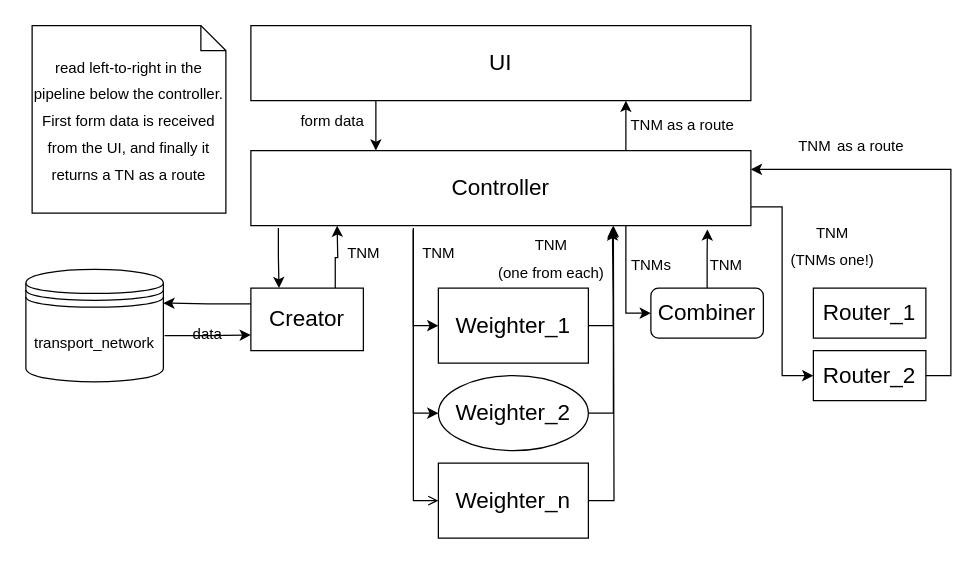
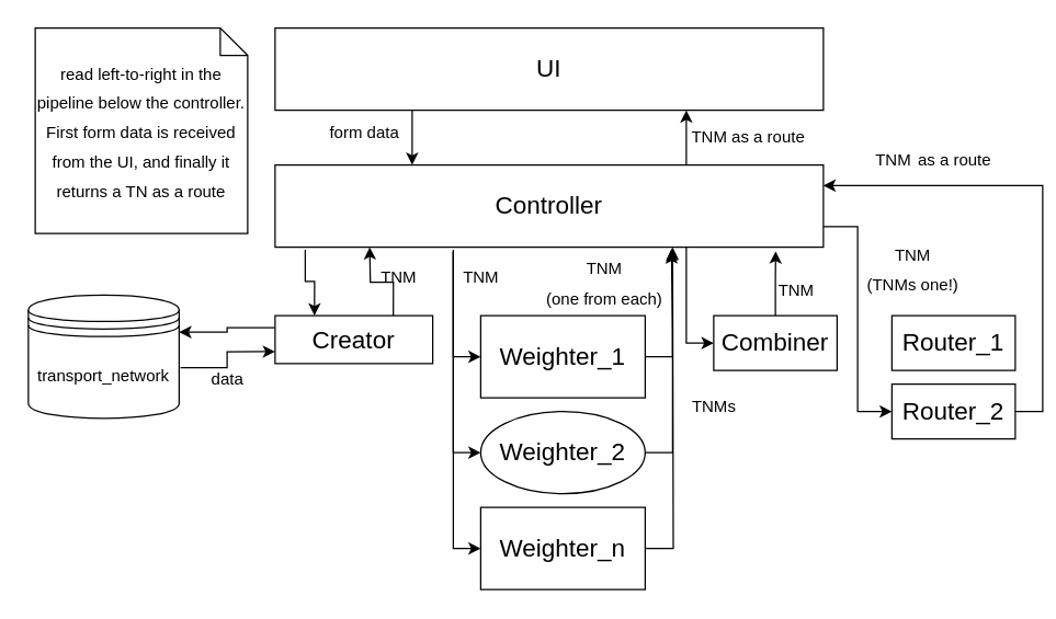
  <mxCell id="0" />
  <mxCell id="1" parent="0" />
  <mxCell id="2" style="edgeStyle=orthogonalEdgeStyle;rounded=0;orthogonalLoop=1;jettySize=auto;html=1;exitX=0.25;exitY=1;exitDx=0;exitDy=0;entryX=0.25;entryY=0;entryDx=0;entryDy=0;fontSize=18;" edge="1" parent="1" source="3" target="11"><mxGeometry relative="1" as="geometry" /></mxCell>
  <mxCell id="3" value="&lt;font style=&quot;font-size: 18px&quot;&gt;UI&lt;/font&gt;" style="rounded=0;whiteSpace=wrap;html=1;" vertex="1" parent="1"><mxGeometry x="200" y="20" width="400" height="60" as="geometry" /></mxCell>
  <mxCell id="4" style="edgeStyle=orthogonalEdgeStyle;rounded=0;orthogonalLoop=1;jettySize=auto;html=1;exitX=0.055;exitY=1.033;exitDx=0;exitDy=0;fontSize=18;entryX=0.25;entryY=0;entryDx=0;entryDy=0;exitPerimeter=0;" edge="1" parent="1" source="11" target="16"><mxGeometry relative="1" as="geometry" /></mxCell>
  <mxCell id="5" style="edgeStyle=orthogonalEdgeStyle;rounded=0;orthogonalLoop=1;jettySize=auto;html=1;exitX=0.325;exitY=1.05;exitDx=0;exitDy=0;entryX=0;entryY=0.5;entryDx=0;entryDy=0;fontSize=12;exitPerimeter=0;" edge="1" parent="1" source="11" target="18"><mxGeometry relative="1" as="geometry" /></mxCell>
  <mxCell id="6" style="edgeStyle=orthogonalEdgeStyle;rounded=0;orthogonalLoop=1;jettySize=auto;html=1;exitX=0.325;exitY=1.05;exitDx=0;exitDy=0;entryX=0;entryY=0.5;entryDx=0;entryDy=0;fontSize=12;exitPerimeter=0;" edge="1" parent="1" source="11" target="20"><mxGeometry relative="1" as="geometry" /></mxCell>
- <mxCell id="7" style="edgeStyle=orthogonalEdgeStyle;rounded=0;orthogonalLoop=1;jettySize=auto;html=1;exitX=0.325;exitY=1.033;exitDx=0;exitDy=0;entryX=0;entryY=0.5;entryDx=0;entryDy=0;fontSize=12;exitPerimeter=0;endArrow=open;" edge="1" parent="1" source="11" target="22"><mxGeometry relative="1" as="geometry" /></mxCell>
+ <mxCell id="7" style="edgeStyle=orthogonalEdgeStyle;rounded=0;orthogonalLoop=1;jettySize=auto;html=1;exitX=0.325;exitY=1.033;exitDx=0;exitDy=0;entryX=0;entryY=0.5;entryDx=0;entryDy=0;fontSize=12;exitPerimeter=0;" edge="1" parent="1" source="11" target="22"><mxGeometry relative="1" as="geometry" /></mxCell>
  <mxCell id="8" style="edgeStyle=orthogonalEdgeStyle;rounded=0;orthogonalLoop=1;jettySize=auto;html=1;exitX=0.75;exitY=0;exitDx=0;exitDy=0;entryX=0.75;entryY=1;entryDx=0;entryDy=0;fontSize=18;" edge="1" parent="1" source="11" target="3"><mxGeometry relative="1" as="geometry" /></mxCell>
  <mxCell id="9" style="edgeStyle=orthogonalEdgeStyle;rounded=0;orthogonalLoop=1;jettySize=auto;html=1;exitX=0.75;exitY=1;exitDx=0;exitDy=0;entryX=0;entryY=0.5;entryDx=0;entryDy=0;fontSize=12;" edge="1" parent="1" source="11" target="31"><mxGeometry relative="1" as="geometry" /></mxCell>
  <mxCell id="10" style="edgeStyle=orthogonalEdgeStyle;rounded=0;orthogonalLoop=1;jettySize=auto;html=1;exitX=1;exitY=0.75;exitDx=0;exitDy=0;entryX=0;entryY=0.5;entryDx=0;entryDy=0;fontSize=18;" edge="1" parent="1" source="11" target="36"><mxGeometry relative="1" as="geometry" /></mxCell>
  <mxCell id="11" value="&lt;font style=&quot;font-size: 18px&quot;&gt;Controller&lt;/font&gt;" style="rounded=0;whiteSpace=wrap;html=1;" vertex="1" parent="1"><mxGeometry x="200" y="120" width="400" height="60" as="geometry" /></mxCell>
  <mxCell id="12" value="&lt;font style=&quot;font-size: 12px&quot;&gt;form data&lt;/font&gt;" style="text;html=1;align=center;verticalAlign=middle;resizable=0;points=[];autosize=1;strokeColor=none;fillColor=none;fontSize=18;" vertex="1" parent="1"><mxGeometry x="230" y="80" width="70" height="30" as="geometry" /></mxCell>
  <mxCell id="13" value="TNM as a route" style="text;html=1;align=center;verticalAlign=middle;resizable=0;points=[];autosize=1;strokeColor=none;fillColor=none;fontSize=12;" vertex="1" parent="1"><mxGeometry x="500" y="90" width="90" height="20" as="geometry" /></mxCell>
  <mxCell id="14" style="edgeStyle=orthogonalEdgeStyle;rounded=0;orthogonalLoop=1;jettySize=auto;html=1;exitX=0;exitY=0.25;exitDx=0;exitDy=0;entryX=1;entryY=0.3;entryDx=0;entryDy=0;fontSize=12;" edge="1" parent="1" source="16" target="24"><mxGeometry relative="1" as="geometry" /></mxCell>
  <mxCell id="15" style="edgeStyle=orthogonalEdgeStyle;rounded=0;orthogonalLoop=1;jettySize=auto;html=1;exitX=0.75;exitY=0;exitDx=0;exitDy=0;fontSize=18;" edge="1" parent="1" source="16"><mxGeometry relative="1" as="geometry"><mxPoint x="269" y="180" as="targetPoint" /></mxGeometry></mxCell>
- <mxCell id="16" value="&lt;font style=&quot;font-size: 18px&quot;&gt;Creator&lt;/font&gt;" style="rounded=0;whiteSpace=wrap;html=1;fontSize=12;" vertex="1" parent="1"><mxGeometry x="200" y="230" width="90" height="50" as="geometry" /></mxCell>
+ <mxCell id="16" value="&lt;font style=&quot;font-size: 18px&quot;&gt;Creator&lt;/font&gt;" style="rounded=0;whiteSpace=wrap;html=1;fontSize=12;" vertex="1" parent="1"><mxGeometry x="200" y="230" width="115" height="35" as="geometry" /></mxCell>
  <mxCell id="17" style="edgeStyle=orthogonalEdgeStyle;rounded=0;orthogonalLoop=1;jettySize=auto;html=1;exitX=1;exitY=0.5;exitDx=0;exitDy=0;entryX=0.723;entryY=1.017;entryDx=0;entryDy=0;fontSize=18;entryPerimeter=0;" edge="1" parent="1" source="18" target="11"><mxGeometry relative="1" as="geometry" /></mxCell>
  <mxCell id="18" value="&lt;font style=&quot;font-size: 18px&quot;&gt;Weighter_1&lt;/font&gt;" style="rounded=0;whiteSpace=wrap;html=1;fontSize=12;" vertex="1" parent="1"><mxGeometry x="350" y="230" width="120" height="60" as="geometry" /></mxCell>
  <mxCell id="19" style="edgeStyle=orthogonalEdgeStyle;rounded=0;orthogonalLoop=1;jettySize=auto;html=1;exitX=1;exitY=0.5;exitDx=0;exitDy=0;entryX=0.723;entryY=1.05;entryDx=0;entryDy=0;entryPerimeter=0;fontSize=18;" edge="1" parent="1" source="20" target="11"><mxGeometry relative="1" as="geometry" /></mxCell>
  <mxCell id="20" value="&lt;font style=&quot;font-size: 18px&quot;&gt;Weighter_2&lt;/font&gt;" style="ellipse;whiteSpace=wrap;html=1;fontSize=12;" vertex="1" parent="1"><mxGeometry x="350" y="300" width="120" height="60" as="geometry" /></mxCell>
  <mxCell id="21" style="edgeStyle=orthogonalEdgeStyle;rounded=0;orthogonalLoop=1;jettySize=auto;html=1;exitX=1;exitY=0.5;exitDx=0;exitDy=0;fontSize=18;" edge="1" parent="1" source="22"><mxGeometry relative="1" as="geometry"><mxPoint x="490" y="180" as="targetPoint" /></mxGeometry></mxCell>
  <mxCell id="22" value="&lt;font style=&quot;font-size: 18px&quot;&gt;Weighter_n&lt;/font&gt;" style="rounded=0;whiteSpace=wrap;html=1;fontSize=12;" vertex="1" parent="1"><mxGeometry x="350" y="370" width="120" height="60" as="geometry" /></mxCell>
  <mxCell id="23" style="edgeStyle=orthogonalEdgeStyle;rounded=0;orthogonalLoop=1;jettySize=auto;html=1;exitX=1.009;exitY=0.589;exitDx=0;exitDy=0;entryX=0;entryY=0.75;entryDx=0;entryDy=0;fontSize=12;exitPerimeter=0;" edge="1" parent="1" source="24" target="16"><mxGeometry relative="1" as="geometry" /></mxCell>
  <mxCell id="24" value="transport_network" style="shape=datastore;whiteSpace=wrap;html=1;fontSize=12;" vertex="1" parent="1"><mxGeometry x="20" y="215" width="110" height="90" as="geometry" /></mxCell>
  <mxCell id="25" value="&lt;font style=&quot;font-size: 12px&quot;&gt;TNM&lt;/font&gt;" style="text;html=1;align=center;verticalAlign=middle;resizable=0;points=[];autosize=1;strokeColor=none;fillColor=none;fontSize=18;" vertex="1" parent="1"><mxGeometry x="270" y="185" width="40" height="30" as="geometry" /></mxCell>
- <mxCell id="26" value="&lt;font style=&quot;font-size: 12px&quot;&gt;data&lt;/font&gt;" style="text;html=1;align=center;verticalAlign=middle;resizable=0;points=[];autosize=1;strokeColor=none;fillColor=none;fontSize=18;" vertex="1" parent="1"><mxGeometry x="145" y="250" width="40" height="30" as="geometry" /></mxCell>
+ <mxCell id="26" value="&lt;font style=&quot;font-size: 12px&quot;&gt;data&lt;/font&gt;" style="text;html=1;align=center;verticalAlign=middle;resizable=0;points=[];autosize=1;strokeColor=none;fillColor=none;fontSize=18;" vertex="1" parent="1"><mxGeometry x="145" y="260" width="40" height="30" as="geometry" /></mxCell>
  <mxCell id="27" value="&lt;font style=&quot;font-size: 12px&quot;&gt;TNM&lt;/font&gt;" style="text;html=1;align=center;verticalAlign=middle;resizable=0;points=[];autosize=1;strokeColor=none;fillColor=none;fontSize=18;" vertex="1" parent="1"><mxGeometry x="330" y="185" width="40" height="30" as="geometry" /></mxCell>
  <mxCell id="28" value="&lt;font style=&quot;font-size: 12px&quot;&gt;TNM&lt;/font&gt; &lt;br&gt;&lt;font style=&quot;font-size: 12px&quot;&gt;(one from each)&lt;/font&gt;" style="text;html=1;align=center;verticalAlign=middle;resizable=0;points=[];autosize=1;strokeColor=none;fillColor=none;fontSize=18;" vertex="1" parent="1"><mxGeometry x="390" y="180" width="100" height="50" as="geometry" /></mxCell>
  <mxCell id="29" value="&lt;font style=&quot;font-size: 12px&quot;&gt;read left-to-right in the pipeline below the controller. &lt;br&gt;First form data is received from the UI, and finally it returns a TN as a route&lt;br&gt;&lt;/font&gt; " style="shape=note;size=20;whiteSpace=wrap;html=1;fontSize=18;" vertex="1" parent="1"><mxGeometry x="25" y="20" width="155" height="150" as="geometry" /></mxCell>
  <mxCell id="30" style="edgeStyle=orthogonalEdgeStyle;rounded=0;orthogonalLoop=1;jettySize=auto;html=1;exitX=0.5;exitY=0;exitDx=0;exitDy=0;entryX=0.913;entryY=1.05;entryDx=0;entryDy=0;entryPerimeter=0;fontSize=18;" edge="1" parent="1" source="31" target="11"><mxGeometry relative="1" as="geometry" /></mxCell>
- <mxCell id="31" value="&lt;font style=&quot;font-size: 18px&quot;&gt;Combiner&lt;/font&gt;" style="whiteSpace=wrap;html=1;fontSize=12;rounded=1;" vertex="1" parent="1"><mxGeometry x="520" y="230" width="90" height="40" as="geometry" /></mxCell>
- <mxCell id="32" value="&lt;font style=&quot;font-size: 12px&quot;&gt;TNM&lt;/font&gt;&lt;font style=&quot;font-size: 12px&quot;&gt;s&lt;/font&gt;" style="text;html=1;align=center;verticalAlign=middle;resizable=0;points=[];autosize=1;strokeColor=none;fillColor=none;fontSize=18;" vertex="1" parent="1"><mxGeometry x="495" y="195" width="50" height="30" as="geometry" /></mxCell>
+ <mxCell id="31" value="&lt;font style=&quot;font-size: 18px&quot;&gt;Combiner&lt;/font&gt;" style="rounded=0;whiteSpace=wrap;html=1;fontSize=12;" vertex="1" parent="1"><mxGeometry x="520" y="230" width="90" height="40" as="geometry" /></mxCell>
+ <mxCell id="32" value="&lt;font style=&quot;font-size: 12px&quot;&gt;TNM&lt;/font&gt;&lt;font style=&quot;font-size: 12px&quot;&gt;s&lt;/font&gt;" style="text;html=1;align=center;verticalAlign=middle;resizable=0;points=[];autosize=1;strokeColor=none;fillColor=none;fontSize=18;" vertex="1" parent="1"><mxGeometry x="495" y="280" width="50" height="30" as="geometry" /></mxCell>
  <mxCell id="33" value="&lt;font style=&quot;font-size: 12px&quot;&gt;TNM&lt;/font&gt;" style="text;html=1;align=center;verticalAlign=middle;resizable=0;points=[];autosize=1;strokeColor=none;fillColor=none;fontSize=18;" vertex="1" parent="1"><mxGeometry x="560" y="195" width="40" height="30" as="geometry" /></mxCell>
  <mxCell id="34" value="&lt;font style=&quot;font-size: 18px&quot;&gt;Router_1&lt;/font&gt;" style="rounded=0;whiteSpace=wrap;html=1;fontSize=12;" vertex="1" parent="1"><mxGeometry x="650" y="230" width="90" height="40" as="geometry" /></mxCell>
  <mxCell id="35" style="edgeStyle=orthogonalEdgeStyle;rounded=0;orthogonalLoop=1;jettySize=auto;html=1;exitX=1;exitY=0.5;exitDx=0;exitDy=0;entryX=1;entryY=0.25;entryDx=0;entryDy=0;fontSize=12;" edge="1" parent="1" source="36" target="11"><mxGeometry relative="1" as="geometry" /></mxCell>
  <mxCell id="36" value="&lt;font style=&quot;font-size: 18px&quot;&gt;Router_2&lt;/font&gt;" style="rounded=0;whiteSpace=wrap;html=1;fontSize=12;" vertex="1" parent="1"><mxGeometry x="650" y="280" width="90" height="40" as="geometry" /></mxCell>
  <mxCell id="37" value="&lt;font style=&quot;font-size: 12px&quot;&gt;TNM&lt;/font&gt; &lt;font style=&quot;font-size: 12px&quot;&gt;&lt;br&gt;(TNMs one!)&lt;/font&gt;" style="text;html=1;align=center;verticalAlign=middle;resizable=0;points=[];autosize=1;strokeColor=none;fillColor=none;fontSize=18;" vertex="1" parent="1"><mxGeometry x="620" y="170" width="90" height="50" as="geometry" /></mxCell>
  <mxCell id="38" value="&lt;font style=&quot;font-size: 12px&quot;&gt;TNM&lt;/font&gt; &lt;font style=&quot;font-size: 12px&quot;&gt;as a route&lt;br&gt;&lt;/font&gt;" style="text;html=1;align=center;verticalAlign=middle;resizable=0;points=[];autosize=1;strokeColor=none;fillColor=none;fontSize=18;" vertex="1" parent="1"><mxGeometry x="630" y="100" width="100" height="30" as="geometry" /></mxCell>
